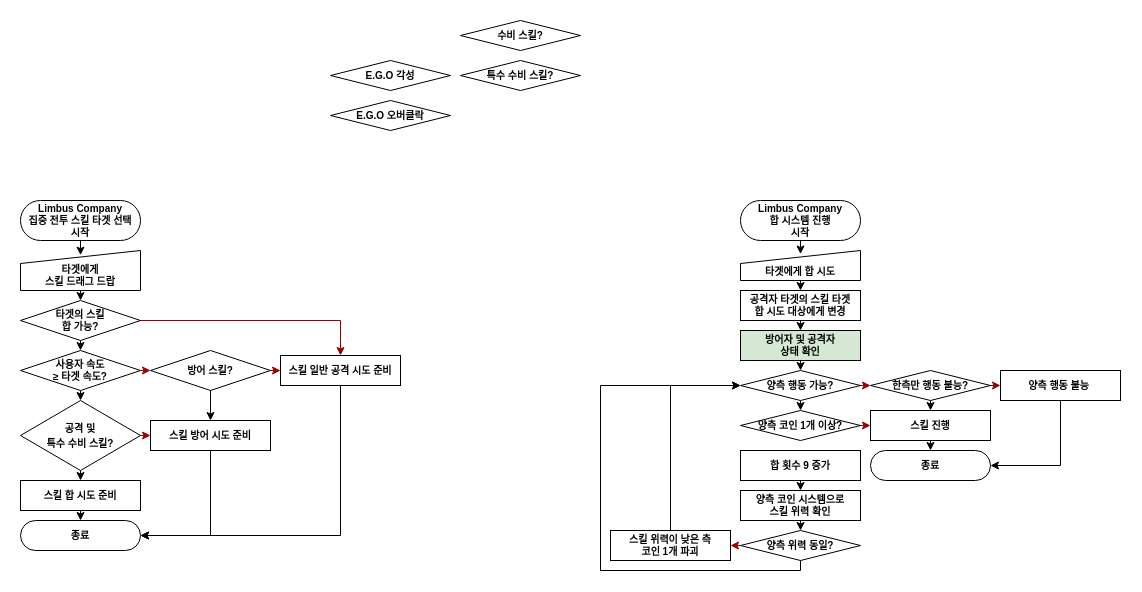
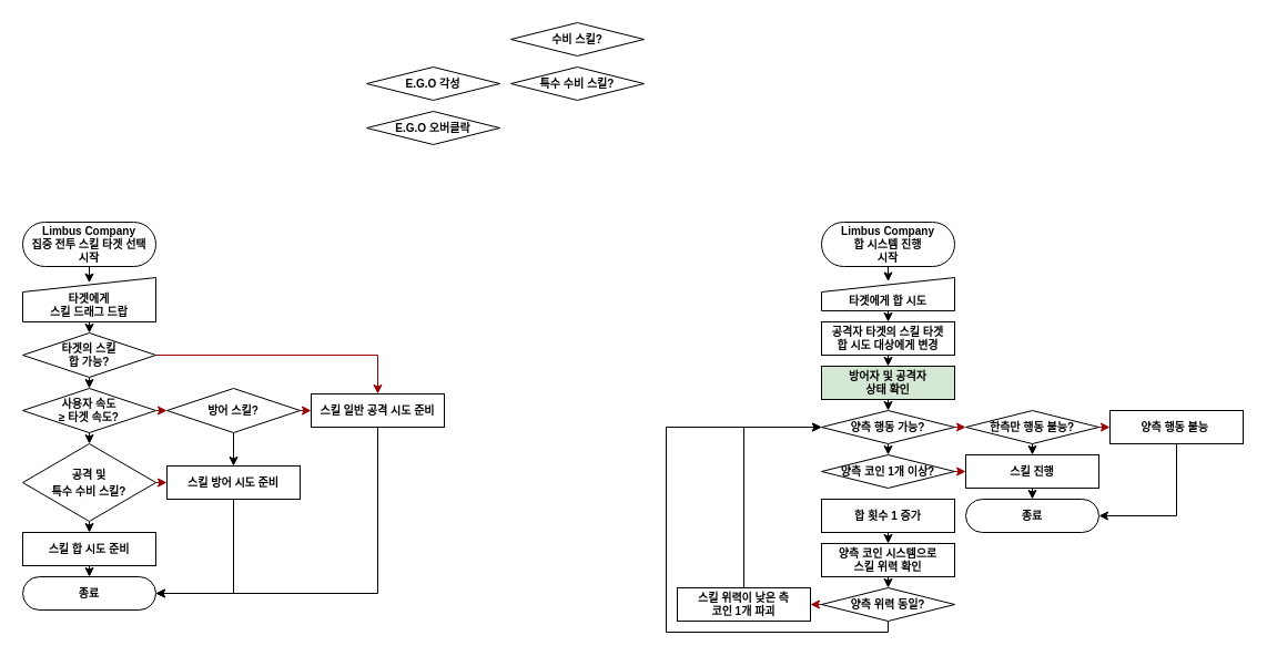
  <mxCell id="0" />
  <mxCell id="1" parent="0" />
  <mxCell id="2" style="edgeStyle=orthogonalEdgeStyle;rounded=0;orthogonalLoop=1;jettySize=auto;html=1;exitX=0.5;exitY=1;exitDx=0;exitDy=0;entryX=0.5;entryY=0.117;entryDx=0;entryDy=0;entryPerimeter=0;strokeWidth=1;" parent="1" source="3" target="9" edge="1"><mxGeometry relative="1" as="geometry" /></mxCell>
  <mxCell id="3" value="Limbus Company&lt;br&gt;&lt;div&gt;집중 전투 스킬 타겟 선택&lt;/div&gt;&lt;div&gt;시작&lt;/div&gt;" style="rounded=1;whiteSpace=wrap;html=1;arcSize=50;fontSize=10;fontStyle=1;strokeWidth=1;" parent="1" vertex="1"><mxGeometry y="200" width="120" height="40" as="geometry" x="20" /></mxCell>
  <mxCell id="4" value="&lt;font style=&quot;font-size: 10px;&quot;&gt;&lt;b&gt;E.G.O 각성&lt;/b&gt;&lt;/font&gt;" style="rhombus;whiteSpace=wrap;html=1;strokeWidth=1;" parent="1" vertex="1"><mxGeometry x="330" y="60" width="120" height="30" as="geometry" /></mxCell>
  <mxCell id="5" value="&lt;font style=&quot;font-size: 10px;&quot;&gt;&lt;b&gt;E.G.O 오버클락&lt;/b&gt;&lt;/font&gt;" style="rhombus;whiteSpace=wrap;html=1;strokeWidth=1;" parent="1" vertex="1"><mxGeometry x="330" y="100" width="120" height="30" as="geometry" /></mxCell>
  <mxCell id="6" value="&lt;span style=&quot;font-size: 10px;&quot;&gt;&lt;b&gt;특수 수비 스킬?&lt;/b&gt;&lt;/span&gt;" style="rhombus;whiteSpace=wrap;html=1;strokeWidth=1;" parent="1" vertex="1"><mxGeometry x="460" y="60" width="120" height="30" as="geometry" /></mxCell>
  <mxCell id="7" value="&lt;span style=&quot;font-size: 10px;&quot;&gt;&lt;b&gt;수비 스킬?&lt;/b&gt;&lt;/span&gt;" style="rhombus;whiteSpace=wrap;html=1;strokeWidth=1;" parent="1" vertex="1"><mxGeometry x="460" y="20" width="120" height="30" as="geometry" /></mxCell>
  <mxCell id="8" style="edgeStyle=orthogonalEdgeStyle;rounded=0;orthogonalLoop=1;jettySize=auto;html=1;exitX=0.5;exitY=1;exitDx=0;exitDy=0;entryX=0.5;entryY=0;entryDx=0;entryDy=0;strokeWidth=1;" parent="1" source="9" target="15" edge="1"><mxGeometry relative="1" as="geometry" /></mxCell>
  <mxCell id="9" value="&lt;span&gt;&lt;b&gt;타겟에게&lt;/b&gt;&lt;/span&gt;&lt;div&gt;&lt;span&gt;&lt;b&gt;스킬 드래그 드랍&lt;/b&gt;&lt;/span&gt;&lt;/div&gt;" style="shape=manualInput;whiteSpace=wrap;html=1;size=13;fontSize=10;verticalAlign=bottom;strokeWidth=1;" parent="1" vertex="1"><mxGeometry y="250" width="120" height="40" as="geometry" x="20" /></mxCell>
  <mxCell id="10" style="edgeStyle=orthogonalEdgeStyle;rounded=0;orthogonalLoop=1;jettySize=auto;html=1;exitX=0.5;exitY=1;exitDx=0;exitDy=0;entryX=0.5;entryY=0;entryDx=0;entryDy=0;strokeWidth=1;" parent="1" source="12" target="24" edge="1"><mxGeometry relative="1" as="geometry"><mxPoint x="80" y="400" as="targetPoint" /></mxGeometry></mxCell>
  <mxCell id="11" style="edgeStyle=orthogonalEdgeStyle;rounded=0;orthogonalLoop=1;jettySize=auto;html=1;exitX=1;exitY=0.5;exitDx=0;exitDy=0;entryX=0;entryY=0.5;entryDx=0;entryDy=0;strokeColor=#990000;strokeWidth=1;" parent="1" source="12" target="27" edge="1"><mxGeometry relative="1" as="geometry" /></mxCell>
  <mxCell id="12" value="&lt;span&gt;&lt;b&gt;사용자 속도&lt;/b&gt;&lt;/span&gt;&lt;div&gt;&lt;span&gt;&lt;b&gt;≥ 타겟 속도?&lt;/b&gt;&lt;/span&gt;&lt;/div&gt;" style="rhombus;whiteSpace=wrap;html=1;fontSize=10;strokeWidth=1;" parent="1" vertex="1"><mxGeometry y="350" width="120" height="40" as="geometry" x="20" /></mxCell>
  <mxCell id="13" style="edgeStyle=orthogonalEdgeStyle;rounded=0;orthogonalLoop=1;jettySize=auto;html=1;exitX=0.5;exitY=1;exitDx=0;exitDy=0;entryX=0.5;entryY=0;entryDx=0;entryDy=0;strokeWidth=1;" parent="1" source="15" target="12" edge="1"><mxGeometry relative="1" as="geometry" /></mxCell>
  <mxCell id="14" style="edgeStyle=orthogonalEdgeStyle;rounded=0;orthogonalLoop=1;jettySize=auto;html=1;exitX=1;exitY=0.5;exitDx=0;exitDy=0;entryX=0.5;entryY=0;entryDx=0;entryDy=0;strokeColor=#990000;strokeWidth=1;" parent="1" source="15" target="17" edge="1"><mxGeometry relative="1" as="geometry" /></mxCell>
  <mxCell id="15" value="&lt;b&gt;타겟의 스킬&lt;/b&gt;&lt;div&gt;&lt;b&gt;합 가능?&lt;/b&gt;&lt;/div&gt;" style="rhombus;whiteSpace=wrap;html=1;fontSize=10;strokeWidth=1;" parent="1" vertex="1"><mxGeometry y="300" width="120" height="40" as="geometry" x="20" /></mxCell>
  <mxCell id="16" style="edgeStyle=orthogonalEdgeStyle;rounded=0;orthogonalLoop=1;jettySize=auto;html=1;exitX=0.5;exitY=1;exitDx=0;exitDy=0;entryX=1;entryY=0.5;entryDx=0;entryDy=0;" parent="1" source="17" target="28" edge="1"><mxGeometry relative="1" as="geometry" /></mxCell>
  <mxCell id="17" value="스킬 일반 공격 시도 준비" style="rounded=1;whiteSpace=wrap;html=1;arcSize=0;fontSize=10;fontStyle=1;strokeWidth=1;" parent="1" vertex="1"><mxGeometry x="280" y="355" width="120" height="30" as="geometry" /></mxCell>
  <mxCell id="18" style="edgeStyle=orthogonalEdgeStyle;rounded=0;orthogonalLoop=1;jettySize=auto;html=1;exitX=0.5;exitY=1;exitDx=0;exitDy=0;entryX=0.5;entryY=0;entryDx=0;entryDy=0;" parent="1" source="19" target="28" edge="1"><mxGeometry relative="1" as="geometry" /></mxCell>
  <mxCell id="19" value="스킬 합 시도 준비" style="rounded=1;whiteSpace=wrap;html=1;arcSize=0;fontSize=10;fontStyle=1;strokeWidth=1;" parent="1" vertex="1"><mxGeometry y="480" width="120" height="30" as="geometry" x="20" /></mxCell>
  <mxCell id="20" style="edgeStyle=orthogonalEdgeStyle;rounded=0;orthogonalLoop=1;jettySize=auto;html=1;exitX=0.5;exitY=1;exitDx=0;exitDy=0;entryX=1;entryY=0.5;entryDx=0;entryDy=0;" parent="1" source="21" target="28" edge="1"><mxGeometry relative="1" as="geometry" /></mxCell>
  <mxCell id="21" value="스킬 방어 시도 준비" style="rounded=1;whiteSpace=wrap;html=1;arcSize=0;fontSize=10;fontStyle=1;strokeWidth=1;" parent="1" vertex="1"><mxGeometry x="150" y="420" width="120" height="30" as="geometry" /></mxCell>
  <mxCell id="22" style="edgeStyle=orthogonalEdgeStyle;rounded=0;orthogonalLoop=1;jettySize=auto;html=1;exitX=0.5;exitY=1;exitDx=0;exitDy=0;entryX=0.5;entryY=0;entryDx=0;entryDy=0;strokeWidth=1;" parent="1" source="24" target="19" edge="1"><mxGeometry relative="1" as="geometry" /></mxCell>
  <mxCell id="23" style="edgeStyle=orthogonalEdgeStyle;rounded=0;orthogonalLoop=1;jettySize=auto;html=1;exitX=1;exitY=0.5;exitDx=0;exitDy=0;entryX=0;entryY=0.5;entryDx=0;entryDy=0;strokeColor=#990000;strokeWidth=1;" parent="1" source="24" target="21" edge="1"><mxGeometry relative="1" as="geometry" /></mxCell>
  <mxCell id="24" value="&lt;span style=&quot;font-size: 10px;&quot;&gt;&lt;b&gt;공격 및&lt;/b&gt;&lt;/span&gt;&lt;div&gt;&lt;b style=&quot;font-size: 10px; background-color: transparent; color: light-dark(rgb(0, 0, 0), rgb(255, 255, 255));&quot;&gt;특수 수비 스킬?&lt;/b&gt;&lt;/div&gt;" style="rhombus;whiteSpace=wrap;html=1;strokeWidth=1;" parent="1" vertex="1"><mxGeometry y="400" width="120" height="70" as="geometry" x="20" /></mxCell>
  <mxCell id="25" style="edgeStyle=orthogonalEdgeStyle;rounded=0;orthogonalLoop=1;jettySize=auto;html=1;exitX=0.5;exitY=1;exitDx=0;exitDy=0;strokeWidth=1;" parent="1" source="27" target="21" edge="1"><mxGeometry relative="1" as="geometry" /></mxCell>
  <mxCell id="26" style="edgeStyle=orthogonalEdgeStyle;rounded=0;orthogonalLoop=1;jettySize=auto;html=1;exitX=1;exitY=0.5;exitDx=0;exitDy=0;entryX=0;entryY=0.5;entryDx=0;entryDy=0;strokeColor=#990000;strokeWidth=1;" parent="1" source="27" target="17" edge="1"><mxGeometry relative="1" as="geometry" /></mxCell>
  <mxCell id="27" value="&lt;span style=&quot;font-size: 10px;&quot;&gt;&lt;b&gt;방어 스킬?&lt;/b&gt;&lt;/span&gt;" style="rhombus;whiteSpace=wrap;html=1;strokeWidth=1;" parent="1" vertex="1"><mxGeometry x="150" y="350" width="120" height="40" as="geometry" /></mxCell>
  <mxCell id="28" value="종료" style="rounded=1;whiteSpace=wrap;html=1;arcSize=50;fontSize=10;fontStyle=1;strokeWidth=1;" parent="1" vertex="1"><mxGeometry y="520" width="120" height="30" as="geometry" x="20" /></mxCell>
  <mxCell id="29" style="edgeStyle=orthogonalEdgeStyle;rounded=0;orthogonalLoop=1;jettySize=auto;html=1;exitX=0.5;exitY=1;exitDx=0;exitDy=0;entryX=0.5;entryY=0.117;entryDx=0;entryDy=0;entryPerimeter=0;strokeWidth=1;" parent="1" source="30" target="32" edge="1"><mxGeometry relative="1" as="geometry" /></mxCell>
  <mxCell id="30" value="Limbus Company&lt;br&gt;&lt;div&gt;합 시스템 진행&lt;/div&gt;&lt;div&gt;시작&lt;/div&gt;" style="rounded=1;whiteSpace=wrap;html=1;arcSize=50;fontSize=10;fontStyle=1;strokeWidth=1;" parent="1" vertex="1"><mxGeometry x="740" y="200" width="120" height="40" as="geometry" /></mxCell>
  <mxCell id="31" style="edgeStyle=orthogonalEdgeStyle;rounded=0;orthogonalLoop=1;jettySize=auto;html=1;exitX=0.5;exitY=1;exitDx=0;exitDy=0;entryX=0.5;entryY=0;entryDx=0;entryDy=0;" parent="1" source="32" target="53" edge="1"><mxGeometry relative="1" as="geometry" /></mxCell>
  <mxCell id="32" value="&lt;b&gt;타겟에게 합 시도&lt;/b&gt;" style="shape=manualInput;whiteSpace=wrap;html=1;size=13;fontSize=10;verticalAlign=bottom;strokeWidth=1;" parent="1" vertex="1"><mxGeometry x="740" y="250" width="120" height="30" as="geometry" /></mxCell>
  <mxCell id="33" style="edgeStyle=orthogonalEdgeStyle;rounded=0;orthogonalLoop=1;jettySize=auto;html=1;exitX=0.5;exitY=1;exitDx=0;exitDy=0;entryX=0.5;entryY=0;entryDx=0;entryDy=0;" parent="1" source="34" target="37" edge="1"><mxGeometry relative="1" as="geometry" /></mxCell>
  <mxCell id="34" value="방어자 및 공격자&lt;div&gt;상태 확인&lt;/div&gt;" style="rounded=1;whiteSpace=wrap;html=1;arcSize=0;fontSize=10;fontStyle=1;strokeWidth=1;fillColor=#d5e8d4;" parent="1" vertex="1"><mxGeometry x="740" y="330" width="120" height="30" as="geometry" /></mxCell>
  <mxCell id="35" style="edgeStyle=orthogonalEdgeStyle;rounded=0;orthogonalLoop=1;jettySize=auto;html=1;exitX=0.5;exitY=1;exitDx=0;exitDy=0;entryX=0.5;entryY=0;entryDx=0;entryDy=0;" parent="1" source="37" target="46" edge="1"><mxGeometry relative="1" as="geometry" /></mxCell>
  <mxCell id="36" style="edgeStyle=orthogonalEdgeStyle;rounded=0;orthogonalLoop=1;jettySize=auto;html=1;exitX=1;exitY=0.5;exitDx=0;exitDy=0;entryX=0;entryY=0.5;entryDx=0;entryDy=0;strokeColor=#990000;" parent="1" source="37" target="51" edge="1"><mxGeometry relative="1" as="geometry" /></mxCell>
  <mxCell id="37" value="&lt;span style=&quot;font-size: 10px;&quot;&gt;&lt;b&gt;양측 행동 가능?&lt;/b&gt;&lt;/span&gt;" style="rhombus;whiteSpace=wrap;html=1;strokeWidth=1;" parent="1" vertex="1"><mxGeometry x="740" y="370" width="120" height="30" as="geometry" /></mxCell>
  <mxCell id="38" style="edgeStyle=orthogonalEdgeStyle;rounded=0;orthogonalLoop=1;jettySize=auto;html=1;exitX=0.5;exitY=1;exitDx=0;exitDy=0;entryX=0.5;entryY=0;entryDx=0;entryDy=0;" parent="1" source="39" target="42" edge="1"><mxGeometry relative="1" as="geometry" /></mxCell>
  <mxCell id="39" value="양측 코인 시스템으로&lt;div&gt;스킬 위력 확인&lt;/div&gt;" style="rounded=1;whiteSpace=wrap;html=1;arcSize=0;fontSize=10;fontStyle=1;strokeWidth=1;" parent="1" vertex="1"><mxGeometry x="740" y="490" width="120" height="30" as="geometry" /></mxCell>
  <mxCell id="40" style="edgeStyle=orthogonalEdgeStyle;rounded=0;orthogonalLoop=1;jettySize=auto;html=1;exitX=0;exitY=0.5;exitDx=0;exitDy=0;entryX=1;entryY=0.5;entryDx=0;entryDy=0;strokeColor=#990000;" parent="1" source="42" target="44" edge="1"><mxGeometry relative="1" as="geometry" /></mxCell>
  <mxCell id="41" style="edgeStyle=orthogonalEdgeStyle;rounded=0;orthogonalLoop=1;jettySize=auto;html=1;exitX=0.5;exitY=1;exitDx=0;exitDy=0;entryX=0;entryY=0.5;entryDx=0;entryDy=0;" edge="1" parent="1" source="42" target="37"><mxGeometry relative="1" as="geometry"><Array as="points"><mxPoint x="800" y="570" /><mxPoint x="600" y="570" /><mxPoint x="600" y="385" /></Array></mxGeometry></mxCell>
  <mxCell id="42" value="&lt;span&gt;&lt;b&gt;양측&amp;nbsp;&lt;/b&gt;&lt;/span&gt;&lt;b style=&quot;background-color: transparent; color: light-dark(rgb(0, 0, 0), rgb(255, 255, 255));&quot;&gt;위력 동일?&lt;/b&gt;" style="rhombus;whiteSpace=wrap;html=1;strokeWidth=1;fontSize=10;" parent="1" vertex="1"><mxGeometry x="740" y="530" width="120" height="30" as="geometry" /></mxCell>
  <mxCell id="43" style="edgeStyle=orthogonalEdgeStyle;rounded=0;orthogonalLoop=1;jettySize=auto;html=1;exitX=0.5;exitY=0;exitDx=0;exitDy=0;entryX=0;entryY=0.5;entryDx=0;entryDy=0;" parent="1" source="44" target="37" edge="1"><mxGeometry relative="1" as="geometry" /></mxCell>
  <mxCell id="44" value="스킬 위력이 낮은 측&lt;div&gt;코인 1개 파괴&lt;/div&gt;" style="rounded=1;whiteSpace=wrap;html=1;arcSize=0;fontSize=10;fontStyle=1;strokeWidth=1;" parent="1" vertex="1"><mxGeometry x="610" y="530" width="120" height="30" as="geometry" /></mxCell>
  <mxCell id="45" style="edgeStyle=orthogonalEdgeStyle;rounded=0;orthogonalLoop=1;jettySize=auto;html=1;exitX=1;exitY=0.5;exitDx=0;exitDy=0;entryX=0;entryY=0.5;entryDx=0;entryDy=0;strokeColor=#990000;" parent="1" source="46" target="48" edge="1"><mxGeometry relative="1" as="geometry" /></mxCell>
  <mxCell id="46" value="&lt;span style=&quot;font-size: 10px;&quot;&gt;&lt;b&gt;양측 코인&amp;nbsp;&lt;/b&gt;&lt;/span&gt;&lt;b style=&quot;background-color: transparent; color: light-dark(rgb(0, 0, 0), rgb(255, 255, 255)); font-size: 10px;&quot;&gt;1개 이상?&lt;/b&gt;" style="rhombus;whiteSpace=wrap;html=1;strokeWidth=1;" parent="1" vertex="1"><mxGeometry x="740" y="410" width="120" height="30" as="geometry" /></mxCell>
  <mxCell id="47" style="edgeStyle=orthogonalEdgeStyle;rounded=0;orthogonalLoop=1;jettySize=auto;html=1;exitX=0.5;exitY=1;exitDx=0;exitDy=0;entryX=0.5;entryY=0;entryDx=0;entryDy=0;" parent="1" source="48" target="56" edge="1"><mxGeometry relative="1" as="geometry" /></mxCell>
  <mxCell id="48" value="스킬 진행" style="rounded=1;whiteSpace=wrap;html=1;arcSize=0;fontSize=10;fontStyle=1;strokeWidth=1;" parent="1" vertex="1"><mxGeometry x="870" y="410" width="120" height="30" as="geometry" /></mxCell>
  <mxCell id="49" style="edgeStyle=orthogonalEdgeStyle;rounded=0;orthogonalLoop=1;jettySize=auto;html=1;exitX=0.5;exitY=1;exitDx=0;exitDy=0;entryX=0.5;entryY=0;entryDx=0;entryDy=0;" parent="1" source="51" target="48" edge="1"><mxGeometry relative="1" as="geometry" /></mxCell>
  <mxCell id="50" style="edgeStyle=orthogonalEdgeStyle;rounded=0;orthogonalLoop=1;jettySize=auto;html=1;exitX=1;exitY=0.5;exitDx=0;exitDy=0;entryX=0;entryY=0.5;entryDx=0;entryDy=0;strokeColor=#990000;" parent="1" source="51" target="55" edge="1"><mxGeometry relative="1" as="geometry" /></mxCell>
  <mxCell id="51" value="&lt;span style=&quot;font-size: 10px;&quot;&gt;&lt;b&gt;한측만 행동 불능?&lt;/b&gt;&lt;/span&gt;" style="rhombus;whiteSpace=wrap;html=1;strokeWidth=1;" parent="1" vertex="1"><mxGeometry x="870" y="370" width="120" height="30" as="geometry" /></mxCell>
  <mxCell id="52" style="edgeStyle=orthogonalEdgeStyle;rounded=0;orthogonalLoop=1;jettySize=auto;html=1;exitX=0.5;exitY=1;exitDx=0;exitDy=0;entryX=0.5;entryY=0;entryDx=0;entryDy=0;" parent="1" source="53" target="34" edge="1"><mxGeometry relative="1" as="geometry" /></mxCell>
  <mxCell id="53" value="공격자 타겟의 스킬 타겟&lt;div&gt;합&amp;nbsp;&lt;span style=&quot;background-color: transparent; color: light-dark(rgb(0, 0, 0), rgb(255, 255, 255));&quot;&gt;시도 대상에게 변경&lt;/span&gt;&lt;/div&gt;" style="rounded=1;whiteSpace=wrap;html=1;arcSize=0;fontSize=10;fontStyle=1;strokeWidth=1;" parent="1" vertex="1"><mxGeometry x="740" y="290" width="120" height="30" as="geometry" /></mxCell>
  <mxCell id="54" style="edgeStyle=orthogonalEdgeStyle;rounded=0;orthogonalLoop=1;jettySize=auto;html=1;exitX=0.5;exitY=1;exitDx=0;exitDy=0;entryX=1;entryY=0.5;entryDx=0;entryDy=0;" parent="1" source="55" target="56" edge="1"><mxGeometry relative="1" as="geometry" /></mxCell>
  <mxCell id="55" value="양측 행동 불능&amp;nbsp;" style="rounded=1;whiteSpace=wrap;html=1;arcSize=0;fontSize=10;fontStyle=1;strokeWidth=1;" parent="1" vertex="1"><mxGeometry x="1000" y="370" width="120" height="30" as="geometry" /></mxCell>
  <mxCell id="56" value="종료" style="rounded=1;whiteSpace=wrap;html=1;arcSize=50;fontSize=10;fontStyle=1;strokeWidth=1;" parent="1" vertex="1"><mxGeometry x="870" y="450" width="120" height="30" as="geometry" /></mxCell>
  <mxCell id="57" style="edgeStyle=orthogonalEdgeStyle;rounded=0;orthogonalLoop=1;jettySize=auto;html=1;exitX=0.5;exitY=1;exitDx=0;exitDy=0;entryX=0.5;entryY=0;entryDx=0;entryDy=0;" edge="1" parent="1" source="58" target="39"><mxGeometry relative="1" as="geometry" /></mxCell>
- <mxCell id="58" value="합 횟수 9 증가" style="rounded=1;whiteSpace=wrap;html=1;arcSize=0;fontSize=10;fontStyle=1;strokeWidth=1;" vertex="1" parent="1"><mxGeometry x="740" y="450" width="120" height="30" as="geometry" /></mxCell>
+ <mxCell id="58" value="합 횟수 1 증가" style="rounded=1;whiteSpace=wrap;html=1;arcSize=0;fontSize=10;fontStyle=1;strokeWidth=1;" vertex="1" parent="1"><mxGeometry x="740" y="450" width="120" height="30" as="geometry" /></mxCell>
